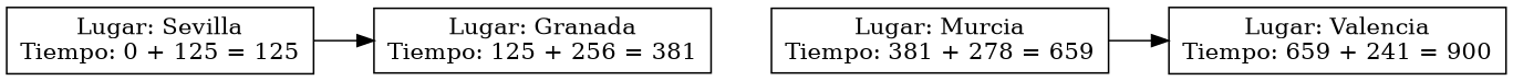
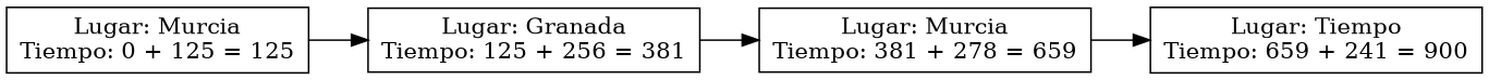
  digraph {
    rankdir=LR
    node [shape=record]
-   n1 [label="Lugar: Sevilla\nTiempo: 0 + 125 = 125"]
+   n1 [label="Lugar: Murcia\nTiempo: 0 + 125 = 125"]
    n2 [label="Lugar: Granada\nTiempo: 125 + 256 = 381"]
    n3 [label="Lugar: Murcia\nTiempo: 381 + 278 = 659"]
-   n4 [label="Lugar: Valencia\nTiempo: 659 + 241 = 900"]
+   n4 [label="Lugar: Tiempo\nTiempo: 659 + 241 = 900"]
    n1 -> n2
+   n2 -> n3
    n3 -> n4
  }
